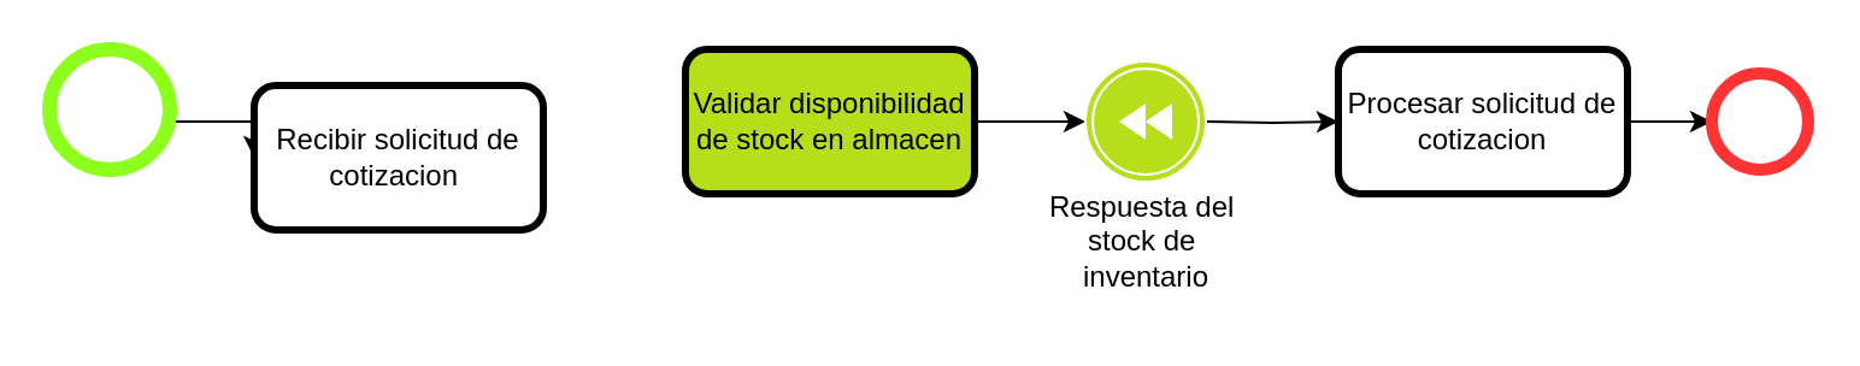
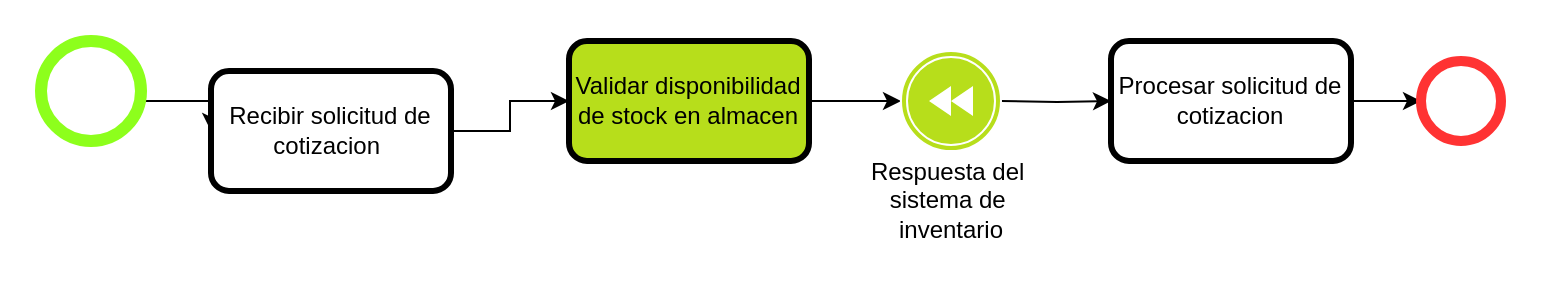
  <mxCell id="0" />
  <mxCell id="1" parent="0" />
  <mxCell id="2" style="edgeStyle=orthogonalEdgeStyle;rounded=0;orthogonalLoop=1;jettySize=auto;html=1;exitX=1;exitY=0.5;exitDx=0;exitDy=0;exitPerimeter=0;entryX=0;entryY=0.5;entryDx=0;entryDy=0;" parent="1" target="4" edge="1"><mxGeometry relative="1" as="geometry"><mxPoint x="70" y="50" as="sourcePoint" /></mxGeometry></mxCell>
+ <mxCell id="3" style="edgeStyle=orthogonalEdgeStyle;rounded=0;orthogonalLoop=1;jettySize=auto;html=1;entryX=0;entryY=0.5;entryDx=0;entryDy=0;" edge="1" parent="1" source="4" target="10"><mxGeometry relative="1" as="geometry" /></mxCell>
  <mxCell id="4" value="Recibir solicitud de cotizacion&amp;nbsp;" style="rounded=1;whiteSpace=wrap;html=1;strokeColor=#000000;strokeWidth=3;" parent="1" vertex="1"><mxGeometry x="105" y="35" width="120" height="60" as="geometry" /></mxCell>
  <mxCell id="5" style="edgeStyle=orthogonalEdgeStyle;rounded=0;orthogonalLoop=1;jettySize=auto;html=1;entryX=0;entryY=0.5;entryDx=0;entryDy=0;entryPerimeter=0;strokeColor=#000000;" parent="1" source="6" target="7" edge="1"><mxGeometry relative="1" as="geometry" /></mxCell>
  <mxCell id="6" value="Procesar solicitud de cotizacion" style="rounded=1;whiteSpace=wrap;html=1;strokeColor=#000000;strokeWidth=3;" parent="1" vertex="1"><mxGeometry x="555" y="20" width="120" height="60" as="geometry" /></mxCell>
  <mxCell id="7" value="" style="points=[[0.145,0.145,0],[0.5,0,0],[0.855,0.145,0],[1,0.5,0],[0.855,0.855,0],[0.5,1,0],[0.145,0.855,0],[0,0.5,0]];shape=mxgraph.bpmn.event;html=1;verticalLabelPosition=bottom;labelBackgroundColor=#ffffff;verticalAlign=top;align=center;perimeter=ellipsePerimeter;outlineConnect=0;aspect=fixed;outline=standard;symbol=general;strokeColor=#FF3333;strokeWidth=5;" parent="1" vertex="1"><mxGeometry x="710" y="30" width="40" height="40" as="geometry" /></mxCell>
  <mxCell id="8" value="" style="points=[[0.145,0.145,0],[0.5,0,0],[0.855,0.145,0],[1,0.5,0],[0.855,0.855,0],[0.5,1,0],[0.145,0.855,0],[0,0.5,0]];shape=mxgraph.bpmn.event;html=1;verticalLabelPosition=bottom;labelBackgroundColor=#ffffff;verticalAlign=top;align=center;perimeter=ellipsePerimeter;outlineConnect=0;aspect=fixed;outline=end;symbol=terminate2;strokeColor=#8DFF1C;fillColor=none;strokeWidth=2;" parent="1" vertex="1"><mxGeometry x="20" y="20" width="50" height="50" as="geometry" /></mxCell>
  <mxCell id="9" style="edgeStyle=orthogonalEdgeStyle;rounded=0;orthogonalLoop=1;jettySize=auto;html=1;entryX=0;entryY=0.5;entryDx=0;entryDy=0;entryPerimeter=0;" edge="1" parent="1" source="10"><mxGeometry relative="1" as="geometry"><mxPoint x="450" y="50" as="targetPoint" /></mxGeometry></mxCell>
  <mxCell id="10" value="Validar disponibilidad de stock en almacen" style="rounded=1;whiteSpace=wrap;html=1;strokeColor=#000000;strokeWidth=3;fillColor=#b7de1b;" vertex="1" parent="1"><mxGeometry x="284" y="20" width="120" height="60" as="geometry" /></mxCell>
  <mxCell id="11" style="edgeStyle=orthogonalEdgeStyle;rounded=0;orthogonalLoop=1;jettySize=auto;html=1;exitX=1;exitY=0.5;exitDx=0;exitDy=0;exitPerimeter=0;entryX=0;entryY=0.5;entryDx=0;entryDy=0;" edge="1" parent="1" target="6"><mxGeometry relative="1" as="geometry"><mxPoint x="500" y="50" as="sourcePoint" /></mxGeometry></mxCell>
- <mxCell id="12" value="Respuesta del&amp;nbsp;&lt;br&gt;stock de&amp;nbsp;&lt;br&gt;inventario" style="text;html=1;align=center;verticalAlign=middle;resizable=0;points=[];autosize=1;strokeColor=none;fillColor=none;" vertex="1" parent="1"><mxGeometry x="425" y="70" width="100" height="60" as="geometry" /></mxCell>
+ <mxCell id="12" value="Respuesta del&amp;nbsp;&lt;br&gt;sistema de&amp;nbsp;&lt;br&gt;inventario" style="text;html=1;align=center;verticalAlign=middle;resizable=0;points=[];autosize=1;strokeColor=none;fillColor=none;" vertex="1" parent="1"><mxGeometry x="425" y="70" width="100" height="60" as="geometry" /></mxCell>
  <mxCell id="13" value="" style="points=[[0.145,0.145,0],[0.5,0,0],[0.855,0.145,0],[1,0.5,0],[0.855,0.855,0],[0.5,1,0],[0.145,0.855,0],[0,0.5,0]];shape=mxgraph.bpmn.event;html=1;verticalLabelPosition=bottom;labelBackgroundColor=#ffffff;verticalAlign=top;align=center;perimeter=ellipsePerimeter;outlineConnect=0;aspect=fixed;outline=throwing;symbol=compensation;strokeColor=#FFFFFF;fillColor=#B7DE1B;" vertex="1" parent="1"><mxGeometry x="450" y="25" width="50" height="50" as="geometry" /></mxCell>
